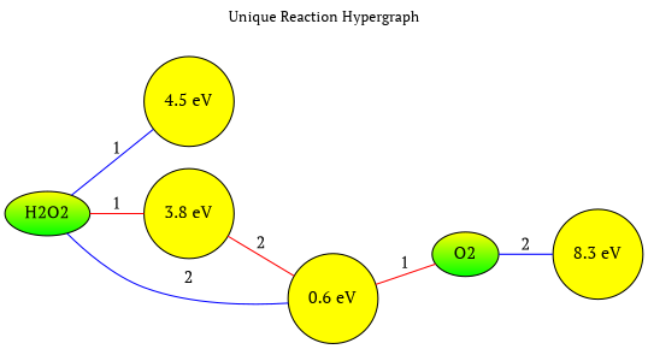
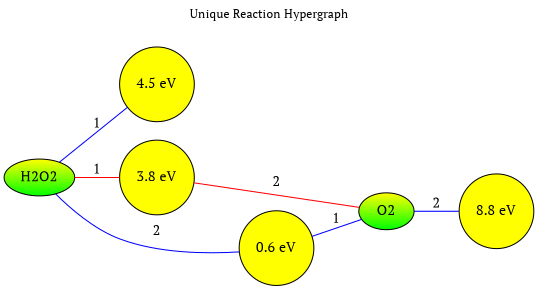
  graph {
    fontname="PT Serif"
    fontsize=12
    label="Unique Reaction Hypergraph"
    labelloc=t
    rankdir=LR
    node [fillcolor=yellow fontname="PT Serif" gradientangle=90 shape=circle style=filled]
    edge [color=blue fontname="PT Serif"]
-   n1 [label="8.3 eV"]
+   n1 [label="8.8 eV"]
    n2 [label="4.5 eV"]
    n3 [fillcolor="green:yellow" label=O2 shape=""]
    n4 [fillcolor="green:yellow" label=H2O2 shape=""]
    n5 [label="3.8 eV"]
    n6 [label="0.6 eV"]
    n3 -- n1 [label=2]
    n4 -- n2 [label=1]
    n4 -- n5 [color=red label=1]
    n4 -- n6 [label=2]
-   n5 -- n6 [color=red label=2]
-   n6 -- n3 [color=red label=1]
+   n5 -- n3 [color=red label=2]
+   n6 -- n3 [label=1]
  }
